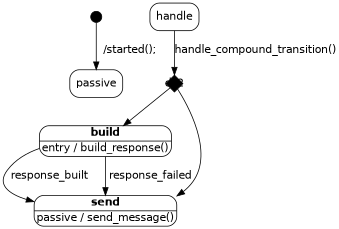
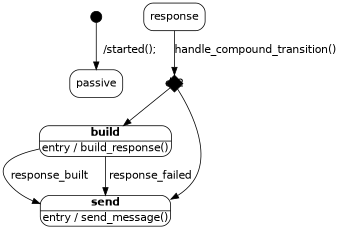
  digraph {
    node [fontname=Helvetica shape=box style=rounded]
    edge [fontname=Helvetica]
    initial [shape=point width=0.2]
    passive
    n3 [label=<<TABLE BORDER="1" CELLBORDER="0" CELLSPACING="0" STYLE="ROUNDED"><TR><TD><B>build</B></TD></TR> <HR/><TR><TD ALIGN="LEFT">entry / build_response()<BR/></TD></TR></TABLE>> margin=0 shape=plaintext]
-   n4 [label=<<TABLE BORDER="1" CELLBORDER="0" CELLSPACING="0" STYLE="ROUNDED"><TR><TD><B>send</B></TD></TR> <HR/><TR><TD ALIGN="LEFT">passive / send_message()<BR/></TD></TR></TABLE>> margin=0 shape=plaintext]
+   n4 [label=<<TABLE BORDER="1" CELLBORDER="0" CELLSPACING="0" STYLE="ROUNDED"><TR><TD><B>send</B></TD></TR> <HR/><TR><TD ALIGN="LEFT">entry / send_message()<BR/></TD></TR></TABLE>> margin=0 shape=plaintext]
    d_2 [fillcolor=black fixedsize=true height=0.3 shape=diamond style=filled width=0.3]
-   handle
+   handle [label=response]
    initial -> passive [label="  /started();\n"]
    n3 -> n4 [label=" response_built"]
    n3 -> n4 [label=" response_failed"]
    d_2 -> n3
    d_2 -> n4
    handle -> d_2 [label="handle_compound_transition()"]
  }
